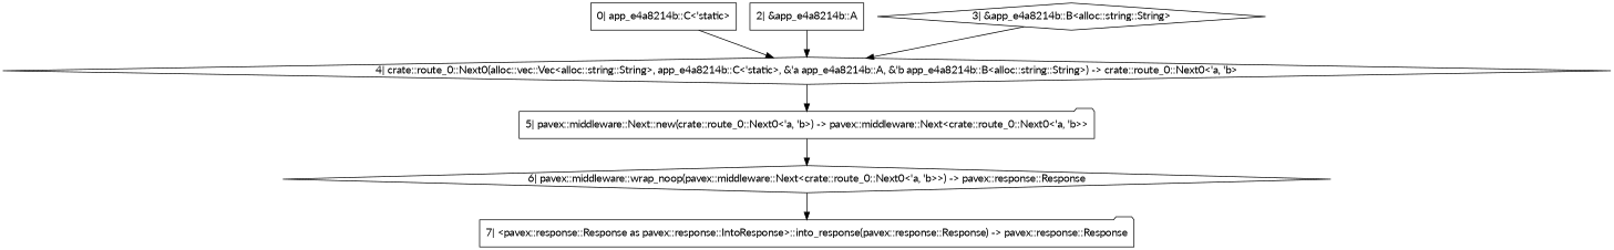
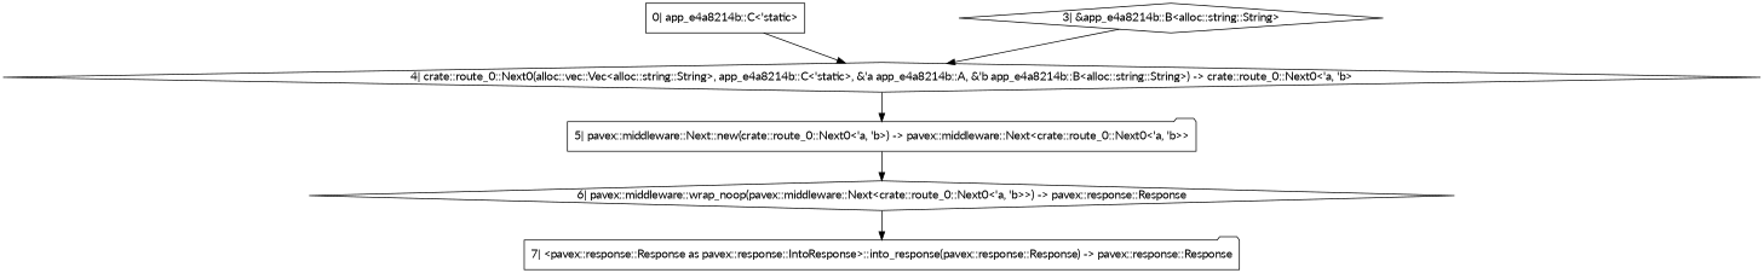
  digraph {
    fontname=Lato
    node [fontname=Lato shape=diamond]
    edge [fontname=Lato]
    n1 [label="0| app_e4a8214b::C<'static>" shape=box]
    n2 [label="4| crate::route_0::Next0(alloc::vec::Vec<alloc::string::String>, app_e4a8214b::C<'static>, &'a app_e4a8214b::A, &'b app_e4a8214b::B<alloc::string::String>) -> crate::route_0::Next0<'a, 'b>"]
    n3 [label="5| pavex::middleware::Next::new(crate::route_0::Next0<'a, 'b>) -> pavex::middleware::Next<crate::route_0::Next0<'a, 'b>>" shape=folder]
-   n4 [label="2| &app_e4a8214b::A" shape=box]
    n5 [label="3| &app_e4a8214b::B<alloc::string::String>"]
    n6 [label="6| pavex::middleware::wrap_noop(pavex::middleware::Next<crate::route_0::Next0<'a, 'b>>) -> pavex::response::Response"]
    n7 [label="7| <pavex::response::Response as pavex::response::IntoResponse>::into_response(pavex::response::Response) -> pavex::response::Response" shape=folder]
    n1 -> n2
    n2 -> n3
    n3 -> n6
-   n4 -> n2
    n5 -> n2
    n6 -> n7
  }
